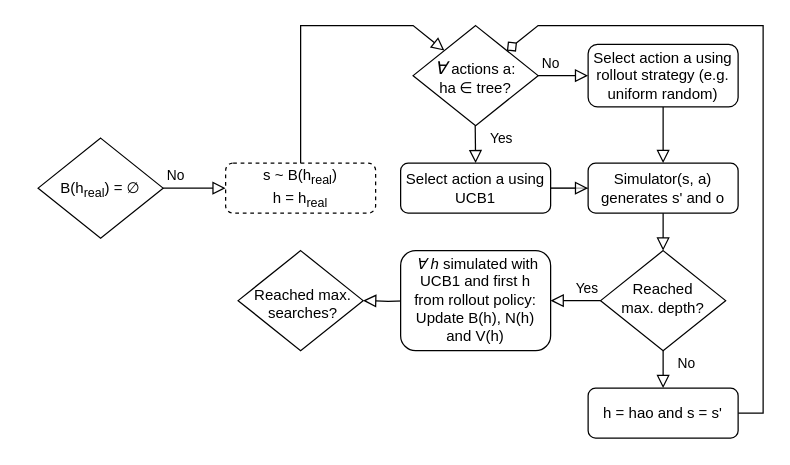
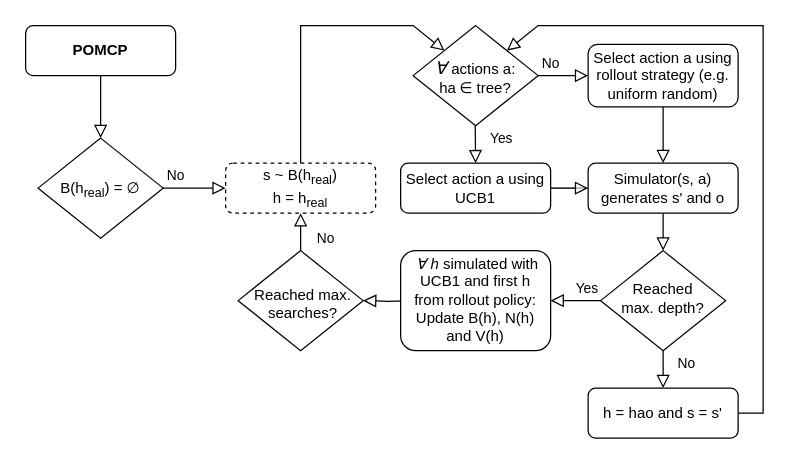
  <mxCell id="0" />
  <mxCell id="1" parent="0" />
+ <mxCell id="2" value="POMCP" style="rounded=1;whiteSpace=wrap;html=1;fontSize=12;glass=0;strokeWidth=1;shadow=0;fontStyle=1" parent="1" vertex="1"><mxGeometry x="20" y="20" width="120" height="40" as="geometry" /></mxCell>
  <mxCell id="3" value="&lt;div&gt;B(h&lt;sub&gt;real&lt;/sub&gt;) = ∅&lt;/div&gt;" style="rhombus;whiteSpace=wrap;html=1;shadow=0;fontFamily=Helvetica;fontSize=12;align=center;strokeWidth=1;spacing=6;spacingTop=2;verticalAlign=middle;" parent="1" vertex="1"><mxGeometry x="30" y="110" width="100" height="80" as="geometry" /></mxCell>
  <mxCell id="4" value="No" style="rounded=0;html=1;jettySize=auto;orthogonalLoop=1;fontSize=11;endArrow=block;endFill=0;endSize=8;strokeWidth=1;shadow=0;labelBackgroundColor=none;edgeStyle=orthogonalEdgeStyle;entryX=0;entryY=0.5;entryDx=0;entryDy=0;exitX=1;exitY=0.5;exitDx=0;exitDy=0;" parent="1" source="3" edge="1" target="14"><mxGeometry x="-0.6" y="10" relative="1" as="geometry"><mxPoint as="offset" /><mxPoint x="120" y="150" as="sourcePoint" /><mxPoint x="220" y="180" as="targetPoint" /></mxGeometry></mxCell>
  <mxCell id="5" value="&lt;div&gt;&lt;div&gt;&lt;dfn class=&quot;glossary&quot;&gt;&lt;span class=&quot;texhtml&quot; style=&quot;font-size: 13px&quot;&gt;&lt;font style=&quot;font-size: 14px&quot;&gt;&lt;br class=&quot;Apple-interchange-newline&quot;&gt;∀&lt;/font&gt;&amp;nbsp;&lt;/span&gt;&lt;/dfn&gt;actions a:&lt;/div&gt;&lt;div&gt;ha&lt;sub&gt;&amp;nbsp;&lt;/sub&gt;&lt;span class=&quot;katex-display&quot;&gt;∈&amp;nbsp;&lt;/span&gt;tree?&lt;/div&gt;&lt;/div&gt;" style="rhombus;whiteSpace=wrap;html=1;shadow=0;fontFamily=Helvetica;fontSize=12;align=center;strokeWidth=1;spacing=6;spacingTop=-2;verticalAlign=top;" parent="1" vertex="1"><mxGeometry x="330" y="20" width="100" height="80" as="geometry" /></mxCell>
  <mxCell id="6" value="No" style="rounded=0;html=1;jettySize=auto;orthogonalLoop=1;fontSize=11;endArrow=block;endFill=0;endSize=8;strokeWidth=1;shadow=0;labelBackgroundColor=none;edgeStyle=orthogonalEdgeStyle;exitX=1;exitY=0.5;exitDx=0;exitDy=0;entryX=0;entryY=0.5;entryDx=0;entryDy=0;" parent="1" source="5" edge="1"><mxGeometry x="-0.5" y="10" relative="1" as="geometry"><mxPoint as="offset" /><mxPoint x="390" y="190" as="sourcePoint" /><mxPoint x="470" y="60" as="targetPoint" /><Array as="points" /></mxGeometry></mxCell>
  <mxCell id="7" value="&lt;div&gt;Reached &lt;br&gt;&lt;/div&gt;&lt;div&gt;max. depth?&lt;/div&gt;" style="rhombus;whiteSpace=wrap;html=1;shadow=0;fontFamily=Helvetica;fontSize=12;align=center;strokeWidth=1;spacing=6;spacingTop=-4;" parent="1" vertex="1"><mxGeometry x="480" y="200" width="100" height="80" as="geometry" /></mxCell>
  <mxCell id="8" value="Yes" style="rounded=0;html=1;jettySize=auto;orthogonalLoop=1;fontSize=11;endArrow=block;endFill=0;endSize=8;strokeWidth=1;shadow=0;labelBackgroundColor=none;edgeStyle=orthogonalEdgeStyle;exitX=0;exitY=0.5;exitDx=0;exitDy=0;" parent="1" source="7" target="11" edge="1"><mxGeometry x="-0.429" y="-10" relative="1" as="geometry"><mxPoint as="offset" /><mxPoint x="570" y="370" as="sourcePoint" /><mxPoint x="760" y="240" as="targetPoint" /><Array as="points" /></mxGeometry></mxCell>
  <mxCell id="9" value="Simulator(s, a) generates s' and o" style="rounded=1;whiteSpace=wrap;html=1;fontSize=12;glass=0;strokeWidth=1;shadow=0;spacingLeft=0;spacingRight=0;" parent="1" vertex="1"><mxGeometry x="470" y="130" width="120" height="40" as="geometry" /></mxCell>
  <mxCell id="10" style="edgeStyle=orthogonalEdgeStyle;rounded=0;orthogonalLoop=1;jettySize=auto;html=1;exitX=0;exitY=0.5;exitDx=0;exitDy=0;endArrow=block;endFill=0;endSize=8;entryX=1;entryY=0.5;entryDx=0;entryDy=0;" parent="1" target="12" edge="1"><mxGeometry relative="1" as="geometry"><mxPoint x="520" y="230" as="targetPoint" /><Array as="points" /><mxPoint x="330" y="240" as="sourcePoint" /></mxGeometry></mxCell>
  <mxCell id="11" value="&lt;div&gt;&amp;nbsp;&lt;dfn class=&quot;glossary&quot;&gt;∀&amp;nbsp;h&lt;/dfn&gt;&amp;nbsp;simulated with UCB1 and first h from rollout policy:&lt;/div&gt;&lt;div&gt;Update B(h), N(h) and V(h)&lt;/div&gt;" style="rounded=1;whiteSpace=wrap;html=1;fontSize=12;glass=0;strokeWidth=1;shadow=0;verticalAlign=bottom;spacingTop=0;spacing=4;" parent="1" vertex="1"><mxGeometry x="320" y="200" width="120" height="80" as="geometry" /></mxCell>
  <mxCell id="12" value="&lt;div&gt;&lt;span&gt;Reached&amp;nbsp;&lt;/span&gt;&lt;span&gt;max. searches?&lt;/span&gt;&lt;br&gt;&lt;/div&gt;" style="rhombus;whiteSpace=wrap;html=1;shadow=0;fontFamily=Helvetica;fontSize=12;align=center;strokeWidth=1;spacing=6;spacingTop=18;verticalAlign=top;spacingLeft=4;" parent="1" vertex="1"><mxGeometry x="190" y="200" width="100" height="80" as="geometry" /></mxCell>
+ <mxCell id="13" value="No" style="rounded=0;html=1;jettySize=auto;orthogonalLoop=1;fontSize=11;endArrow=block;endFill=0;endSize=8;strokeWidth=1;shadow=0;labelBackgroundColor=none;edgeStyle=orthogonalEdgeStyle;exitX=0.5;exitY=0;exitDx=0;exitDy=0;entryX=0.5;entryY=1;entryDx=0;entryDy=0;entryPerimeter=0;" parent="1" source="12" target="14" edge="1"><mxGeometry x="-0.333" y="-20" relative="1" as="geometry"><mxPoint as="offset" /><mxPoint x="30" y="350" as="sourcePoint" /><mxPoint x="240" y="160" as="targetPoint" /><Array as="points" /></mxGeometry></mxCell>
  <mxCell id="14" value="s ~ B(h&lt;sub&gt;real&lt;/sub&gt;)&lt;br&gt;h = h&lt;sub&gt;real&lt;/sub&gt;&lt;sub&gt;&lt;br&gt;&lt;/sub&gt;" style="rounded=1;whiteSpace=wrap;html=1;fontSize=12;glass=0;strokeWidth=1;shadow=0;dashed=1;" parent="1" vertex="1"><mxGeometry x="180" y="130" width="120" height="40" as="geometry" /></mxCell>
- <mxCell id="15" style="rounded=0;orthogonalLoop=1;jettySize=auto;html=1;exitX=1;exitY=0.5;exitDx=0;exitDy=0;entryX=1;entryY=0;entryDx=0;entryDy=0;endSize=8;endArrow=diamond;endFill=0;" parent="1" source="16" target="5" edge="1"><mxGeometry relative="1" as="geometry"><Array as="points"><mxPoint x="610" y="330" /><mxPoint x="610" y="20" /><mxPoint x="430" y="20" /></Array></mxGeometry></mxCell>
+ <mxCell id="15" style="rounded=0;orthogonalLoop=1;jettySize=auto;html=1;exitX=1;exitY=0.5;exitDx=0;exitDy=0;entryX=1;entryY=0;entryDx=0;entryDy=0;endSize=8;endArrow=block;endFill=0;" parent="1" source="16" target="5" edge="1"><mxGeometry relative="1" as="geometry"><Array as="points"><mxPoint x="610" y="330" /><mxPoint x="610" y="20" /><mxPoint x="430" y="20" /></Array></mxGeometry></mxCell>
  <mxCell id="16" value="h = hao and s = s'" style="rounded=1;whiteSpace=wrap;html=1;fontSize=12;glass=0;strokeWidth=1;shadow=0;verticalAlign=middle;" parent="1" vertex="1"><mxGeometry x="470" y="310" width="120" height="40" as="geometry" /></mxCell>
  <mxCell id="17" value="No" style="rounded=0;html=1;jettySize=auto;orthogonalLoop=1;fontSize=11;endArrow=block;endFill=0;endSize=8;strokeWidth=1;shadow=0;labelBackgroundColor=none;edgeStyle=orthogonalEdgeStyle;entryX=0.5;entryY=0;entryDx=0;entryDy=0;exitX=0.5;exitY=1;exitDx=0;exitDy=0;align=left;" parent="1" source="7" target="16" edge="1"><mxGeometry x="-0.333" y="10" relative="1" as="geometry"><mxPoint as="offset" /><mxPoint x="600" y="280" as="sourcePoint" /><mxPoint x="540" y="-10" as="targetPoint" /><Array as="points"><mxPoint x="530" y="300" /><mxPoint x="530" y="300" /></Array></mxGeometry></mxCell>
+ <mxCell id="18" style="edgeStyle=orthogonalEdgeStyle;rounded=0;orthogonalLoop=1;jettySize=auto;html=1;exitX=0.5;exitY=1;exitDx=0;exitDy=0;endArrow=block;endFill=0;endSize=8;entryX=0.5;entryY=0;entryDx=0;entryDy=0;" edge="1" parent="1" source="2" target="3"><mxGeometry relative="1" as="geometry"><Array as="points"><mxPoint x="80" y="80" /><mxPoint x="80" y="80" /></Array><mxPoint x="120" y="95" as="sourcePoint" /><mxPoint x="-20" y="110" as="targetPoint" /></mxGeometry></mxCell>
  <mxCell id="19" style="rounded=0;orthogonalLoop=1;jettySize=auto;html=1;exitX=0.5;exitY=0;exitDx=0;exitDy=0;entryX=0;entryY=0;entryDx=0;entryDy=0;endArrow=block;endFill=0;endSize=8;" edge="1" parent="1" source="14" target="5"><mxGeometry relative="1" as="geometry"><Array as="points"><mxPoint x="240" y="20" /><mxPoint x="330" y="20" /></Array><mxPoint x="70" y="70" as="sourcePoint" /><mxPoint x="70" y="100" as="targetPoint" /></mxGeometry></mxCell>
  <mxCell id="20" style="edgeStyle=orthogonalEdgeStyle;rounded=0;orthogonalLoop=1;jettySize=auto;html=1;exitX=1;exitY=0.5;exitDx=0;exitDy=0;endArrow=block;endFill=0;endSize=8;entryX=0;entryY=0.5;entryDx=0;entryDy=0;" edge="1" parent="1" target="9"><mxGeometry relative="1" as="geometry"><mxPoint x="540.034" y="210.028" as="targetPoint" /><mxPoint x="440" y="150" as="sourcePoint" /><Array as="points"><mxPoint x="440" y="150" /><mxPoint x="440" y="150" /></Array></mxGeometry></mxCell>
  <mxCell id="21" style="edgeStyle=orthogonalEdgeStyle;rounded=0;orthogonalLoop=1;jettySize=auto;html=1;exitX=0.5;exitY=1;exitDx=0;exitDy=0;endArrow=block;endFill=0;endSize=8;entryX=0.5;entryY=0;entryDx=0;entryDy=0;" edge="1" parent="1" source="23" target="9"><mxGeometry relative="1" as="geometry"><mxPoint x="480" y="140" as="targetPoint" /><mxPoint x="530" y="80" as="sourcePoint" /><Array as="points" /></mxGeometry></mxCell>
  <mxCell id="22" style="edgeStyle=orthogonalEdgeStyle;rounded=0;orthogonalLoop=1;jettySize=auto;html=1;exitX=0.5;exitY=1;exitDx=0;exitDy=0;endArrow=block;endFill=0;endSize=8;entryX=0.5;entryY=0;entryDx=0;entryDy=0;" edge="1" parent="1" source="9" target="7"><mxGeometry relative="1" as="geometry"><mxPoint x="530" y="180" as="targetPoint" /><mxPoint x="529.66" y="160" as="sourcePoint" /><Array as="points" /></mxGeometry></mxCell>
  <mxCell id="23" value="Select action a using rollout strategy (e.g. uniform random)" style="rounded=1;whiteSpace=wrap;html=1;fontSize=12;glass=0;strokeWidth=1;shadow=0;" vertex="1" parent="1"><mxGeometry x="470" y="35" width="120" height="50" as="geometry" /></mxCell>
  <mxCell id="24" value="" style="edgeStyle=none;rounded=0;orthogonalLoop=1;jettySize=auto;html=0;labelBackgroundColor=none;fontSize=11;endArrow=none;endFill=0;verticalAlign=middle;opacity=40;exitX=1;exitY=0.5;exitDx=0;exitDy=0;" edge="1" parent="1" source="25" target="9"><mxGeometry relative="1" as="geometry" /></mxCell>
  <mxCell id="25" value="Select action a using UCB1" style="rounded=1;whiteSpace=wrap;html=1;fontSize=12;glass=0;strokeWidth=1;shadow=0;" vertex="1" parent="1"><mxGeometry x="320" y="130" width="120" height="40" as="geometry" /></mxCell>
  <mxCell id="26" value="Yes" style="rounded=0;html=1;jettySize=auto;orthogonalLoop=1;fontSize=11;endArrow=block;endFill=0;endSize=8;strokeWidth=1;shadow=0;labelBackgroundColor=none;edgeStyle=orthogonalEdgeStyle;exitX=0.5;exitY=1;exitDx=0;exitDy=0;align=left;" edge="1" parent="1"><mxGeometry x="-0.326" y="10" relative="1" as="geometry"><mxPoint as="offset" /><mxPoint x="379.66" y="100" as="sourcePoint" /><mxPoint x="380" y="130" as="targetPoint" /><Array as="points" /></mxGeometry></mxCell>
